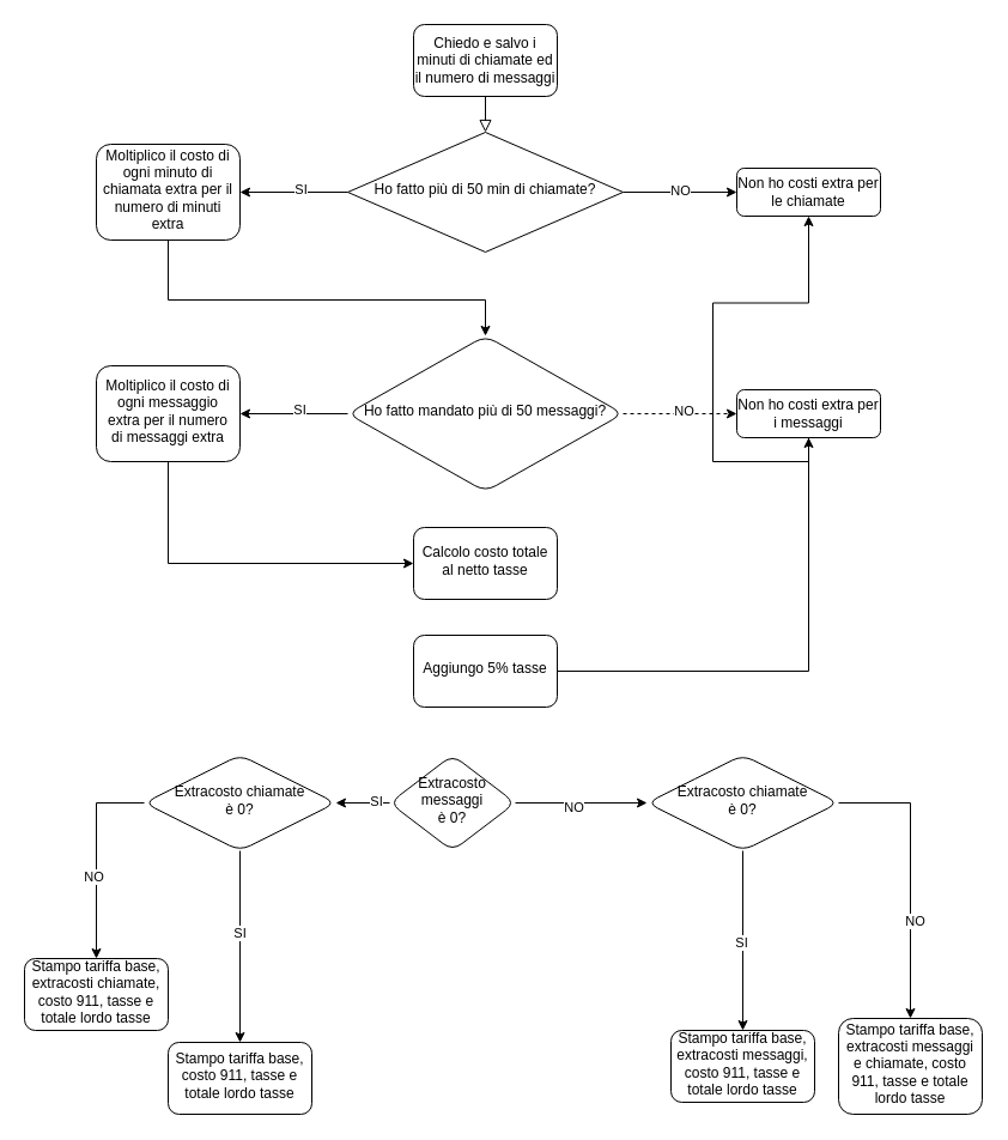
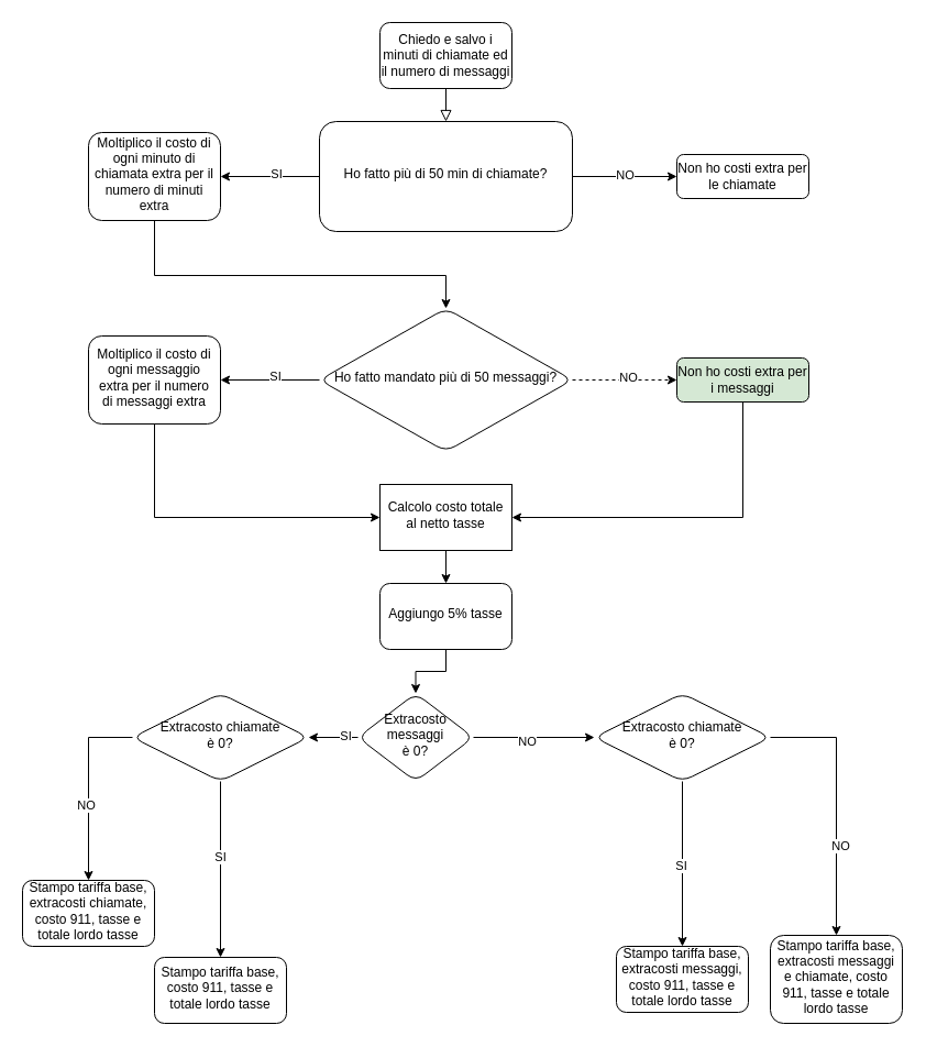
  <mxCell id="0" />
  <mxCell id="1" parent="0" />
  <mxCell id="2" value="" style="rounded=0;html=1;jettySize=auto;orthogonalLoop=1;fontSize=11;endArrow=block;endFill=0;endSize=8;strokeWidth=1;shadow=0;labelBackgroundColor=none;edgeStyle=orthogonalEdgeStyle;" parent="1" source="3" target="8" edge="1"><mxGeometry relative="1" as="geometry" /></mxCell>
  <mxCell id="3" value="Chiedo e salvo i minuti di chiamate ed il numero di messaggi" style="rounded=1;whiteSpace=wrap;html=1;fontSize=12;glass=0;strokeWidth=1;shadow=0;" parent="1" vertex="1"><mxGeometry x="345" y="20" width="120" height="60" as="geometry" /></mxCell>
  <mxCell id="4" style="edgeStyle=orthogonalEdgeStyle;rounded=0;orthogonalLoop=1;jettySize=auto;html=1;exitX=1;exitY=0.5;exitDx=0;exitDy=0;" edge="1" parent="1" source="8" target="9"><mxGeometry relative="1" as="geometry" /></mxCell>
  <mxCell id="5" value="NO" style="edgeLabel;html=1;align=center;verticalAlign=middle;resizable=0;points=[];" vertex="1" connectable="0" parent="4"><mxGeometry x="-0.011" y="2" relative="1" as="geometry"><mxPoint as="offset" /></mxGeometry></mxCell>
  <mxCell id="6" value="" style="edgeStyle=orthogonalEdgeStyle;rounded=0;orthogonalLoop=1;jettySize=auto;html=1;" edge="1" parent="1" source="8" target="11"><mxGeometry relative="1" as="geometry" /></mxCell>
  <mxCell id="7" value="SI" style="edgeLabel;html=1;align=center;verticalAlign=middle;resizable=0;points=[];" vertex="1" connectable="0" parent="6"><mxGeometry x="-0.117" y="-3" relative="1" as="geometry"><mxPoint as="offset" /></mxGeometry></mxCell>
- <mxCell id="8" value="Ho fatto più di 50 min di chiamate?" style="rhombus;whiteSpace=wrap;html=1;shadow=0;fontFamily=Helvetica;fontSize=12;align=center;strokeWidth=1;spacing=6;spacingTop=-4;" parent="1" vertex="1"><mxGeometry x="290" y="110" width="230" height="100" as="geometry" /></mxCell>
+ <mxCell id="8" value="Ho fatto più di 50 min di chiamate?" style="whiteSpace=wrap;html=1;shadow=0;fontFamily=Helvetica;fontSize=12;align=center;strokeWidth=1;spacing=6;spacingTop=-4;rounded=1;" parent="1" vertex="1"><mxGeometry x="290" y="110" width="230" height="100" as="geometry" /></mxCell>
  <mxCell id="9" value="Non ho costi extra per le chiamate" style="rounded=1;whiteSpace=wrap;html=1;fontSize=12;glass=0;strokeWidth=1;shadow=0;" parent="1" vertex="1"><mxGeometry x="615" y="140" width="120" height="40" as="geometry" /></mxCell>
  <mxCell id="10" value="" style="edgeStyle=orthogonalEdgeStyle;rounded=0;orthogonalLoop=1;jettySize=auto;html=1;entryX=0.5;entryY=0;entryDx=0;entryDy=0;" edge="1" parent="1" source="11" target="16"><mxGeometry relative="1" as="geometry"><mxPoint x="400" y="270" as="targetPoint" /><Array as="points"><mxPoint x="140" y="250" /><mxPoint x="405" y="250" /></Array></mxGeometry></mxCell>
  <mxCell id="11" value="Moltiplico il costo di ogni minuto di chiamata extra per il numero di minuti extra" style="rounded=1;whiteSpace=wrap;html=1;shadow=0;strokeWidth=1;spacing=6;spacingTop=-4;" vertex="1" parent="1"><mxGeometry x="80" y="120" width="120" height="80" as="geometry" /></mxCell>
  <mxCell id="12" style="edgeStyle=orthogonalEdgeStyle;rounded=0;orthogonalLoop=1;jettySize=auto;html=1;exitX=0;exitY=0.5;exitDx=0;exitDy=0;" edge="1" parent="1" source="16" target="18"><mxGeometry relative="1" as="geometry" /></mxCell>
  <mxCell id="13" value="SI" style="edgeLabel;html=1;align=center;verticalAlign=middle;resizable=0;points=[];" vertex="1" connectable="0" parent="12"><mxGeometry x="-0.089" y="-4" relative="1" as="geometry"><mxPoint as="offset" /></mxGeometry></mxCell>
  <mxCell id="14" style="edgeStyle=orthogonalEdgeStyle;rounded=0;orthogonalLoop=1;jettySize=auto;html=1;exitX=1;exitY=0.5;exitDx=0;exitDy=0;entryX=0;entryY=0.5;entryDx=0;entryDy=0;dashed=1;" edge="1" parent="1" source="16" target="20"><mxGeometry relative="1" as="geometry" /></mxCell>
  <mxCell id="15" value="NO" style="edgeLabel;html=1;align=center;verticalAlign=middle;resizable=0;points=[];" vertex="1" connectable="0" parent="14"><mxGeometry x="0.053" y="3" relative="1" as="geometry"><mxPoint as="offset" /></mxGeometry></mxCell>
  <mxCell id="16" value="Ho fatto mandato più di 50 messaggi?" style="rhombus;whiteSpace=wrap;html=1;rounded=1;shadow=0;strokeWidth=1;spacing=6;spacingTop=-4;" vertex="1" parent="1"><mxGeometry x="290" y="280" width="230" height="130" as="geometry" /></mxCell>
  <mxCell id="17" value="" style="edgeStyle=orthogonalEdgeStyle;rounded=0;orthogonalLoop=1;jettySize=auto;html=1;" edge="1" parent="1" source="18" target="22"><mxGeometry relative="1" as="geometry"><Array as="points"><mxPoint x="140" y="470" /></Array></mxGeometry></mxCell>
  <mxCell id="18" value="Moltiplico il costo di ogni messaggio extra per il numero di messaggi extra" style="rounded=1;whiteSpace=wrap;html=1;shadow=0;strokeWidth=1;spacing=6;spacingTop=-4;" vertex="1" parent="1"><mxGeometry x="80" y="305" width="120" height="80" as="geometry" /></mxCell>
- <mxCell id="19" style="edgeStyle=orthogonalEdgeStyle;rounded=0;orthogonalLoop=1;jettySize=auto;html=1;exitX=0.5;exitY=1;exitDx=0;exitDy=0;" edge="1" parent="1" source="20" target="9"><mxGeometry relative="1" as="geometry" /></mxCell>
- <mxCell id="20" value="Non ho costi extra per i messaggi" style="rounded=1;whiteSpace=wrap;html=1;fontSize=12;glass=0;strokeWidth=1;shadow=0;" vertex="1" parent="1"><mxGeometry x="615" y="325" width="120" height="40" as="geometry" /></mxCell>
- <mxCell id="22" value="Calcolo costo totale&lt;div&gt;al netto tasse&lt;/div&gt;" style="whiteSpace=wrap;html=1;rounded=1;shadow=0;strokeWidth=1;spacing=6;spacingTop=-4;" vertex="1" parent="1"><mxGeometry x="345" y="440" width="120" height="60" as="geometry" /></mxCell>
- <mxCell id="23" value="" style="edgeStyle=orthogonalEdgeStyle;rounded=0;orthogonalLoop=1;jettySize=auto;html=1;" edge="1" parent="1" source="24" target="20"><mxGeometry relative="1" as="geometry" /></mxCell>
+ <mxCell id="19" style="edgeStyle=orthogonalEdgeStyle;rounded=0;orthogonalLoop=1;jettySize=auto;html=1;exitX=0.5;exitY=1;exitDx=0;exitDy=0;entryX=1;entryY=0.5;entryDx=0;entryDy=0;" edge="1" parent="1" source="20" target="22"><mxGeometry relative="1" as="geometry" /></mxCell>
+ <mxCell id="20" value="Non ho costi extra per i messaggi" style="rounded=1;whiteSpace=wrap;html=1;fontSize=12;glass=0;strokeWidth=1;shadow=0;fillColor=#d5e8d4;" vertex="1" parent="1"><mxGeometry x="615" y="325" width="120" height="40" as="geometry" /></mxCell>
+ <mxCell id="21" value="" style="edgeStyle=orthogonalEdgeStyle;rounded=0;orthogonalLoop=1;jettySize=auto;html=1;" edge="1" parent="1" source="22" target="24"><mxGeometry relative="1" as="geometry" /></mxCell>
+ <mxCell id="22" value="Calcolo costo totale&lt;div&gt;al netto tasse&lt;/div&gt;" style="whiteSpace=wrap;html=1;shadow=0;strokeWidth=1;spacing=6;spacingTop=-4;rounded=0;" vertex="1" parent="1"><mxGeometry x="345" y="440" width="120" height="60" as="geometry" /></mxCell>
+ <mxCell id="23" value="" style="edgeStyle=orthogonalEdgeStyle;rounded=0;orthogonalLoop=1;jettySize=auto;html=1;" edge="1" parent="1" source="24" target="29"><mxGeometry relative="1" as="geometry" /></mxCell>
  <mxCell id="24" value="Aggiungo 5% tasse" style="whiteSpace=wrap;html=1;rounded=1;shadow=0;strokeWidth=1;spacing=6;spacingTop=-4;" vertex="1" parent="1"><mxGeometry x="345" y="530" width="120" height="60" as="geometry" /></mxCell>
  <mxCell id="25" value="" style="edgeStyle=orthogonalEdgeStyle;rounded=0;orthogonalLoop=1;jettySize=auto;html=1;" edge="1" parent="1" source="29" target="34"><mxGeometry relative="1" as="geometry" /></mxCell>
  <mxCell id="26" value="SI" style="edgeLabel;html=1;align=center;verticalAlign=middle;resizable=0;points=[];" vertex="1" connectable="0" parent="25"><mxGeometry x="-0.467" y="-2" relative="1" as="geometry"><mxPoint as="offset" /></mxGeometry></mxCell>
  <mxCell id="27" value="" style="edgeStyle=orthogonalEdgeStyle;rounded=0;orthogonalLoop=1;jettySize=auto;html=1;" edge="1" parent="1" source="29" target="41"><mxGeometry relative="1" as="geometry" /></mxCell>
  <mxCell id="28" value="NO" style="edgeLabel;html=1;align=center;verticalAlign=middle;resizable=0;points=[];" vertex="1" connectable="0" parent="27"><mxGeometry x="-0.127" y="-3" relative="1" as="geometry"><mxPoint as="offset" /></mxGeometry></mxCell>
  <mxCell id="29" value="Extracosto messaggi&lt;div&gt;è 0?&lt;/div&gt;" style="rhombus;whiteSpace=wrap;html=1;rounded=1;shadow=0;strokeWidth=1;spacing=6;spacingTop=-4;" vertex="1" parent="1"><mxGeometry x="325" y="630" width="105" height="80" as="geometry" /></mxCell>
  <mxCell id="30" value="" style="edgeStyle=orthogonalEdgeStyle;rounded=0;orthogonalLoop=1;jettySize=auto;html=1;" edge="1" parent="1" source="34" target="35"><mxGeometry relative="1" as="geometry" /></mxCell>
  <mxCell id="31" value="SI" style="edgeLabel;html=1;align=center;verticalAlign=middle;resizable=0;points=[];" vertex="1" connectable="0" parent="30"><mxGeometry x="-0.156" y="-1" relative="1" as="geometry"><mxPoint as="offset" /></mxGeometry></mxCell>
  <mxCell id="32" value="" style="edgeStyle=orthogonalEdgeStyle;rounded=0;orthogonalLoop=1;jettySize=auto;html=1;" edge="1" parent="1" source="34" target="36"><mxGeometry relative="1" as="geometry"><Array as="points"><mxPoint x="80" y="670" /></Array></mxGeometry></mxCell>
  <mxCell id="33" value="NO" style="edgeLabel;html=1;align=center;verticalAlign=middle;resizable=0;points=[];" vertex="1" connectable="0" parent="32"><mxGeometry x="0.188" y="-3" relative="1" as="geometry"><mxPoint as="offset" /></mxGeometry></mxCell>
  <mxCell id="34" value="Extracosto chiamate&lt;div&gt;è 0?&lt;/div&gt;" style="rhombus;whiteSpace=wrap;html=1;rounded=1;shadow=0;strokeWidth=1;spacing=6;spacingTop=-4;" vertex="1" parent="1"><mxGeometry x="120" y="630" width="160" height="80" as="geometry" /></mxCell>
  <mxCell id="35" value="Stampo tariffa base,&lt;div&gt;costo 911, tasse e totale lordo tasse&lt;/div&gt;" style="whiteSpace=wrap;html=1;rounded=1;shadow=0;strokeWidth=1;spacing=6;spacingTop=-4;" vertex="1" parent="1"><mxGeometry x="140" y="870" width="120" height="60" as="geometry" /></mxCell>
  <mxCell id="36" value="Stampo tariffa base,&lt;div&gt;extracosti chiamate, costo 911, tasse e totale lordo tasse&lt;/div&gt;" style="whiteSpace=wrap;html=1;rounded=1;shadow=0;strokeWidth=1;spacing=6;spacingTop=-4;" vertex="1" parent="1"><mxGeometry x="20" y="800" width="120" height="60" as="geometry" /></mxCell>
  <mxCell id="37" value="" style="edgeStyle=orthogonalEdgeStyle;rounded=0;orthogonalLoop=1;jettySize=auto;html=1;" edge="1" parent="1" source="41" target="42"><mxGeometry relative="1" as="geometry" /></mxCell>
  <mxCell id="38" value="SI" style="edgeLabel;html=1;align=center;verticalAlign=middle;resizable=0;points=[];" vertex="1" connectable="0" parent="37"><mxGeometry x="0.013" y="-2" relative="1" as="geometry"><mxPoint as="offset" /></mxGeometry></mxCell>
  <mxCell id="39" value="" style="edgeStyle=orthogonalEdgeStyle;rounded=0;orthogonalLoop=1;jettySize=auto;html=1;" edge="1" parent="1" source="41" target="43"><mxGeometry relative="1" as="geometry"><Array as="points"><mxPoint x="760" y="670" /></Array></mxGeometry></mxCell>
  <mxCell id="40" value="NO" style="edgeLabel;html=1;align=center;verticalAlign=middle;resizable=0;points=[];" vertex="1" connectable="0" parent="39"><mxGeometry x="0.32" y="3" relative="1" as="geometry"><mxPoint as="offset" /></mxGeometry></mxCell>
  <mxCell id="41" value="Extracosto chiamate&lt;div&gt;è 0?&lt;/div&gt;" style="rhombus;whiteSpace=wrap;html=1;rounded=1;shadow=0;strokeWidth=1;spacing=6;spacingTop=-4;" vertex="1" parent="1"><mxGeometry x="540" y="630" width="160" height="80" as="geometry" /></mxCell>
  <mxCell id="42" value="Stampo tariffa base,&lt;div&gt;extracosti messaggi, costo 911, tasse e totale lordo tasse&lt;/div&gt;" style="whiteSpace=wrap;html=1;rounded=1;shadow=0;strokeWidth=1;spacing=6;spacingTop=-4;" vertex="1" parent="1"><mxGeometry x="560" y="860" width="120" height="60" as="geometry" /></mxCell>
  <mxCell id="43" value="Stampo tariffa base,&lt;div&gt;extracosti messaggi e chiamate, costo 911, tasse e totale lordo tasse&lt;/div&gt;" style="whiteSpace=wrap;html=1;rounded=1;shadow=0;strokeWidth=1;spacing=6;spacingTop=-4;" vertex="1" parent="1"><mxGeometry x="700" y="850" width="120" height="80" as="geometry" /></mxCell>
